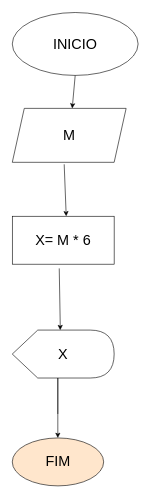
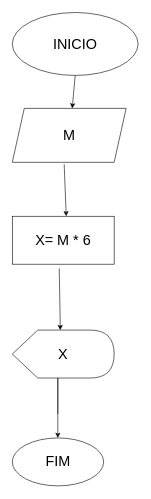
  <mxCell id="0" />
  <mxCell id="1" parent="0" />
  <mxCell id="2" value="&lt;font style=&quot;font-size: 24px;&quot;&gt;INICIO&lt;/font&gt;" style="ellipse;whiteSpace=wrap;html=1;" vertex="1" parent="1"><mxGeometry x="20" y="20" width="210" height="105" as="geometry" /></mxCell>
  <mxCell id="3" value="" style="endArrow=classic;html=1;rounded=0;exitX=0.5;exitY=1;exitDx=0;exitDy=0;" edge="1" parent="1" source="2"><mxGeometry width="50" height="50" relative="1" as="geometry"><mxPoint x="150" y="130" as="sourcePoint" /><mxPoint x="120" y="180" as="targetPoint" /></mxGeometry></mxCell>
  <mxCell id="4" value="&lt;span style=&quot;font-size: 24px;&quot;&gt;M&lt;/span&gt;" style="shape=parallelogram;perimeter=parallelogramPerimeter;whiteSpace=wrap;html=1;fixedSize=1;" vertex="1" parent="1"><mxGeometry x="20" y="180" width="190" height="90" as="geometry" /></mxCell>
  <mxCell id="5" value="" style="endArrow=classic;html=1;rounded=0;exitX=0.456;exitY=1.037;exitDx=0;exitDy=0;exitPerimeter=0;" edge="1" parent="1" source="4"><mxGeometry width="50" height="50" relative="1" as="geometry"><mxPoint x="110" y="280" as="sourcePoint" /><mxPoint x="110" y="360" as="targetPoint" /></mxGeometry></mxCell>
  <mxCell id="6" value="&lt;font style=&quot;font-size: 24px;&quot;&gt;X= M * 6&lt;/font&gt;" style="rounded=0;whiteSpace=wrap;html=1;" vertex="1" parent="1"><mxGeometry x="20" y="360" width="170" height="80" as="geometry" /></mxCell>
  <mxCell id="7" value="&lt;font style=&quot;font-size: 24px;&quot;&gt;X&lt;/font&gt;" style="shape=display;whiteSpace=wrap;html=1;" vertex="1" parent="1"><mxGeometry x="20" y="550" width="170" height="80" as="geometry" /></mxCell>
  <mxCell id="8" value="" style="endArrow=classic;html=1;rounded=0;exitX=0.461;exitY=1.088;exitDx=0;exitDy=0;exitPerimeter=0;" edge="1" parent="1" source="6"><mxGeometry width="50" height="50" relative="1" as="geometry"><mxPoint x="110" y="650" as="sourcePoint" /><mxPoint x="100" y="550" as="targetPoint" /><Array as="points"><mxPoint x="100" y="540" /></Array></mxGeometry></mxCell>
  <mxCell id="9" value="" style="endArrow=classic;html=1;rounded=0;" edge="1" parent="1"><mxGeometry width="50" height="50" relative="1" as="geometry"><mxPoint x="96" y="690" as="sourcePoint" /><mxPoint x="96" y="730" as="targetPoint" /><Array as="points"><mxPoint x="96" y="630" /><mxPoint x="96" y="690" /></Array></mxGeometry></mxCell>
- <mxCell id="10" value="&lt;font style=&quot;font-size: 24px;&quot;&gt;FIM&lt;/font&gt;" style="ellipse;whiteSpace=wrap;html=1;fillColor=#ffe6cc;" vertex="1" parent="1"><mxGeometry x="20" y="730" width="152.5" height="80" as="geometry" /></mxCell>
+ <mxCell id="10" value="&lt;font style=&quot;font-size: 24px;&quot;&gt;FIM&lt;/font&gt;" style="ellipse;whiteSpace=wrap;html=1;" vertex="1" parent="1"><mxGeometry x="20" y="730" width="152.5" height="80" as="geometry" /></mxCell>
